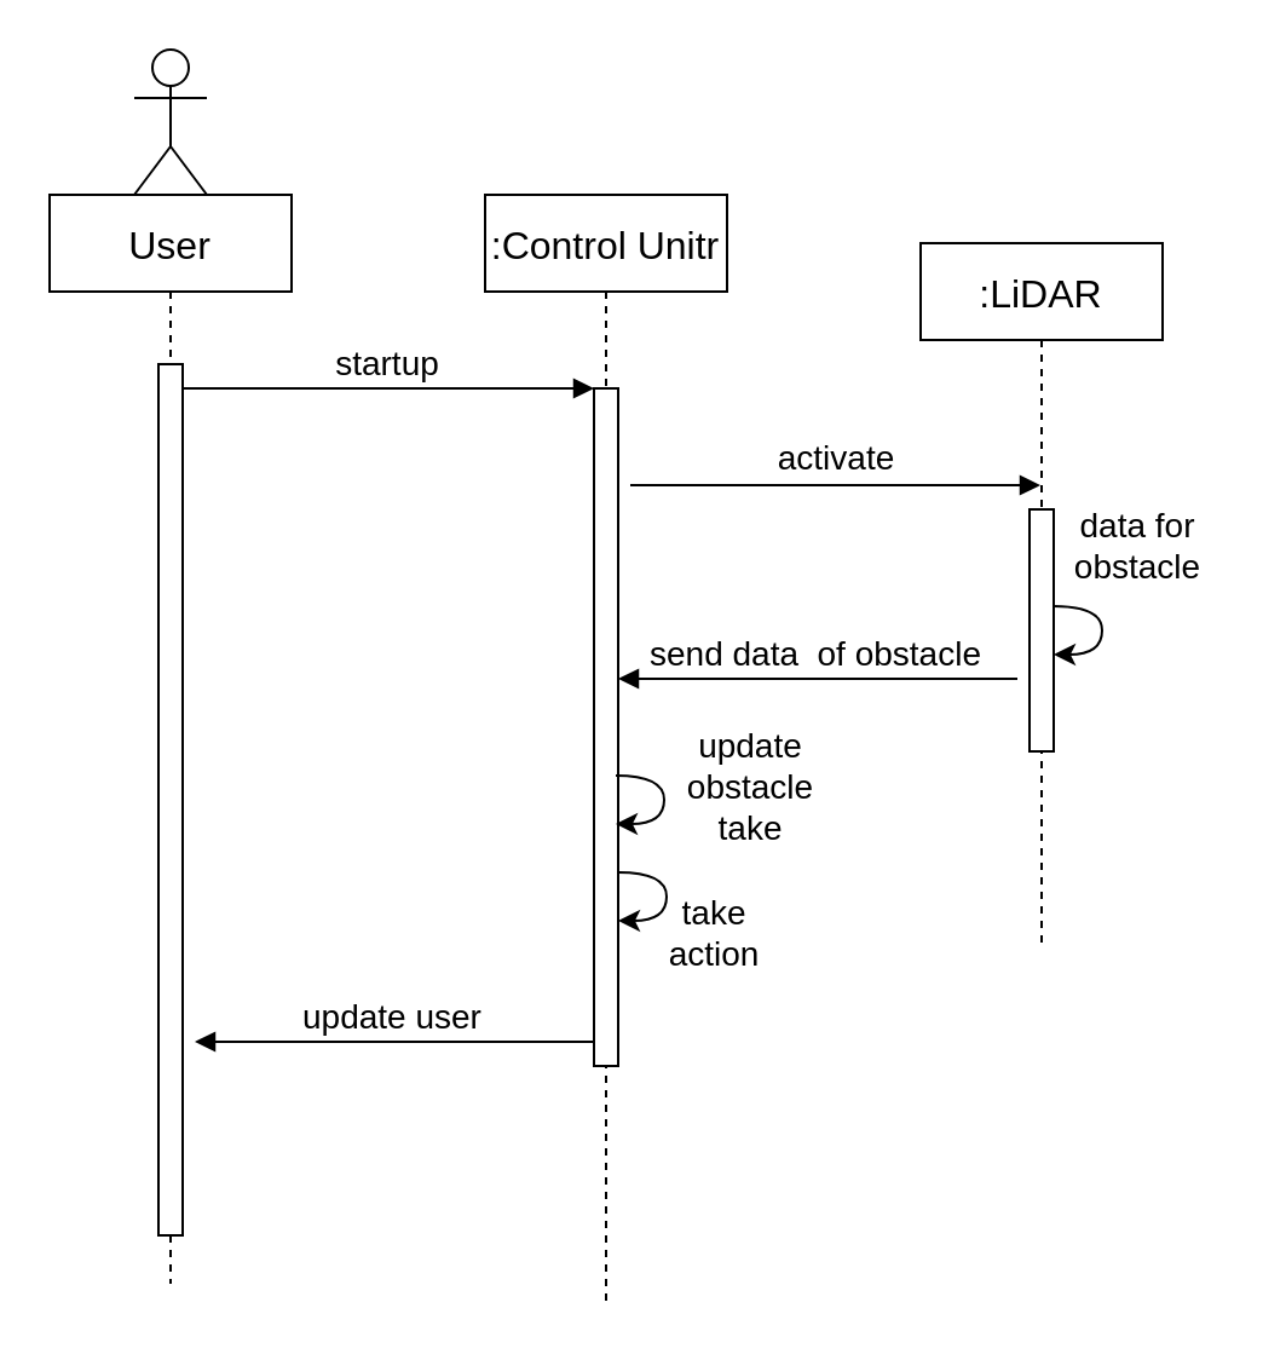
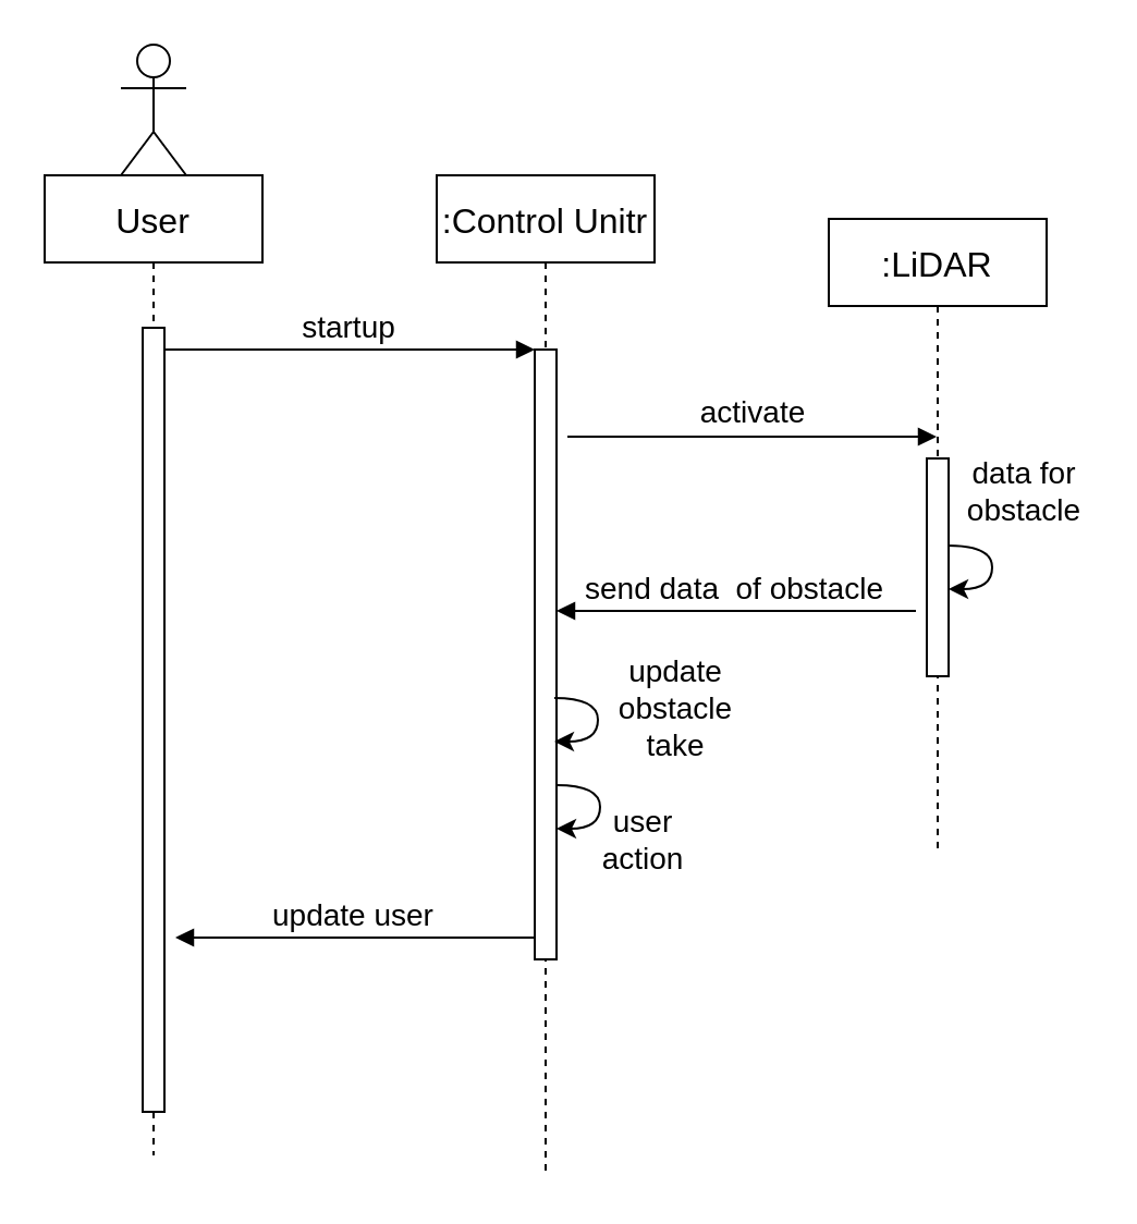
  <mxCell id="0" />
  <mxCell id="1" parent="0" />
  <mxCell id="2" value="User" style="shape=umlLifeline;perimeter=lifelinePerimeter;container=1;collapsible=0;recursiveResize=0;rounded=0;shadow=0;strokeWidth=1;fontSize=16;" parent="1" vertex="1"><mxGeometry x="20" y="80" width="100" height="450" as="geometry" /></mxCell>
  <mxCell id="3" value="" style="points=[];perimeter=orthogonalPerimeter;rounded=0;shadow=0;strokeWidth=1;" parent="2" vertex="1"><mxGeometry x="45" y="70" width="10" height="360" as="geometry" /></mxCell>
  <mxCell id="4" value=":Control Unitr" style="shape=umlLifeline;perimeter=lifelinePerimeter;container=1;collapsible=0;recursiveResize=0;rounded=0;shadow=0;strokeWidth=1;fontSize=16;" parent="1" vertex="1"><mxGeometry x="200" y="80" width="100" height="460" as="geometry" /></mxCell>
  <mxCell id="5" value="" style="points=[];perimeter=orthogonalPerimeter;rounded=0;shadow=0;strokeWidth=1;fontSize=14;" parent="4" vertex="1"><mxGeometry x="45" y="80" width="10" height="280" as="geometry" /></mxCell>
  <mxCell id="6" value="send data  of obstacle" style="verticalAlign=bottom;endArrow=block;entryX=1;entryY=0;shadow=0;strokeWidth=1;fontSize=14;" parent="4" edge="1"><mxGeometry relative="1" as="geometry"><mxPoint x="220" y="200" as="sourcePoint" /><mxPoint x="55" y="200" as="targetPoint" /></mxGeometry></mxCell>
  <mxCell id="7" value="update user" style="verticalAlign=bottom;endArrow=block;entryX=1;entryY=0;shadow=0;strokeWidth=1;fontSize=14;" parent="4" edge="1"><mxGeometry relative="1" as="geometry"><mxPoint x="45" y="350" as="sourcePoint" /><mxPoint x="-120" y="350" as="targetPoint" /></mxGeometry></mxCell>
  <mxCell id="8" value="startup" style="verticalAlign=bottom;endArrow=block;entryX=0;entryY=0;shadow=0;strokeWidth=1;fontSize=14;" parent="1" source="3" target="5" edge="1"><mxGeometry relative="1" as="geometry"><mxPoint x="175" y="160" as="sourcePoint" /></mxGeometry></mxCell>
  <mxCell id="9" value="" style="shape=umlActor;verticalLabelPosition=bottom;verticalAlign=top;html=1;outlineConnect=0;fontSize=14;" parent="1" vertex="1"><mxGeometry x="55" y="20" width="30" height="60" as="geometry" /></mxCell>
  <mxCell id="10" value=":LiDAR" style="shape=umlLifeline;perimeter=lifelinePerimeter;container=1;collapsible=0;recursiveResize=0;rounded=0;shadow=0;strokeWidth=1;fontSize=16;" parent="1" vertex="1"><mxGeometry x="380" y="100" width="100" height="290" as="geometry" /></mxCell>
  <mxCell id="11" value="" style="points=[];perimeter=orthogonalPerimeter;rounded=0;shadow=0;strokeWidth=1;fontSize=14;" parent="10" vertex="1"><mxGeometry x="45" y="110" width="10" height="100" as="geometry" /></mxCell>
  <mxCell id="12" value="" style="curved=1;endArrow=classic;html=1;rounded=0;fontSize=14;" parent="10" edge="1"><mxGeometry width="50" height="50" relative="1" as="geometry"><mxPoint x="55" y="150" as="sourcePoint" /><mxPoint x="55" y="170" as="targetPoint" /><Array as="points"><mxPoint x="75" y="150" /><mxPoint x="75" y="170" /></Array></mxGeometry></mxCell>
  <mxCell id="13" value="activate" style="html=1;verticalAlign=bottom;endArrow=block;rounded=0;fontSize=14;" parent="1" target="10" edge="1"><mxGeometry width="80" relative="1" as="geometry"><mxPoint x="260" y="200" as="sourcePoint" /><mxPoint x="340" y="200" as="targetPoint" /></mxGeometry></mxCell>
  <mxCell id="14" value="data for obstacle" style="text;html=1;strokeColor=none;fillColor=none;align=center;verticalAlign=middle;whiteSpace=wrap;rounded=0;fontSize=14;" parent="1" vertex="1"><mxGeometry x="440" y="210" width="60" height="30" as="geometry" /></mxCell>
  <mxCell id="15" value="" style="curved=1;endArrow=classic;html=1;rounded=0;fontSize=14;" parent="1" edge="1"><mxGeometry width="50" height="50" relative="1" as="geometry"><mxPoint x="254" y="320" as="sourcePoint" /><mxPoint x="254" y="340" as="targetPoint" /><Array as="points"><mxPoint x="274" y="320" /><mxPoint x="274" y="340" /></Array></mxGeometry></mxCell>
  <mxCell id="16" value="" style="curved=1;endArrow=classic;html=1;rounded=0;fontSize=14;" parent="1" edge="1"><mxGeometry width="50" height="50" relative="1" as="geometry"><mxPoint x="255" y="360" as="sourcePoint" /><mxPoint x="255" y="380" as="targetPoint" /><Array as="points"><mxPoint x="275" y="360" /><mxPoint x="275" y="380" /></Array></mxGeometry></mxCell>
  <mxCell id="17" value="update obstacle take" style="text;html=1;strokeColor=none;fillColor=none;align=center;verticalAlign=middle;whiteSpace=wrap;rounded=0;fontSize=14;" parent="1" vertex="1"><mxGeometry x="280" y="310" width="60" height="30" as="geometry" /></mxCell>
- <mxCell id="18" value="take action" style="text;html=1;strokeColor=none;fillColor=none;align=center;verticalAlign=middle;whiteSpace=wrap;rounded=0;fontSize=14;" parent="1" vertex="1"><mxGeometry x="265" y="370" width="60" height="30" as="geometry" /></mxCell>
+ <mxCell id="18" value="user action" style="text;html=1;strokeColor=none;fillColor=none;align=center;verticalAlign=middle;whiteSpace=wrap;rounded=0;fontSize=14;" parent="1" vertex="1"><mxGeometry x="265" y="370" width="60" height="30" as="geometry" /></mxCell>
